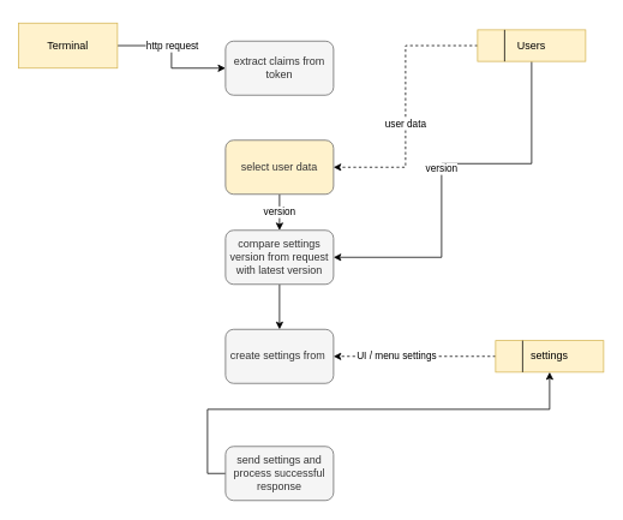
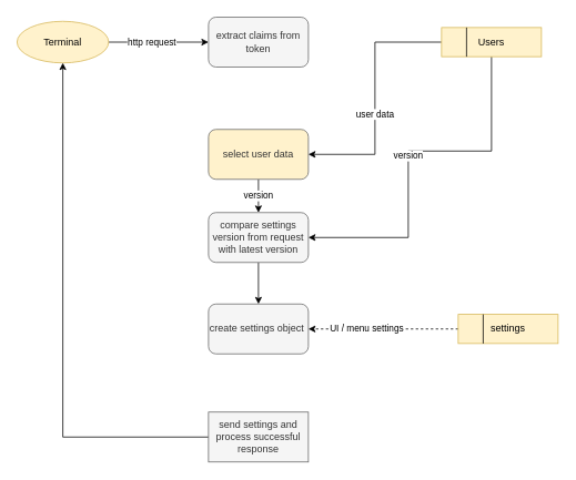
  <mxCell id="0" />
  <mxCell id="1" parent="0" />
  <mxCell id="2" style="edgeStyle=orthogonalEdgeStyle;rounded=0;orthogonalLoop=1;jettySize=auto;html=1;exitX=1;exitY=0.5;exitDx=0;exitDy=0;entryX=0;entryY=0.5;entryDx=0;entryDy=0;" edge="1" parent="1" source="4" target="5"><mxGeometry relative="1" as="geometry" /></mxCell>
  <mxCell id="3" value="http request" style="edgeLabel;html=1;align=center;verticalAlign=middle;resizable=0;points=[];" vertex="1" connectable="0" parent="2"><mxGeometry x="-0.267" y="-1" relative="1" as="geometry"><mxPoint x="7" y="-1" as="offset" /></mxGeometry></mxCell>
- <mxCell id="4" value="Terminal" style="rounded=0;whiteSpace=wrap;html=1;fillColor=#fff2cc;strokeColor=#d6b656;" vertex="1" parent="1"><mxGeometry x="20" y="25" width="110" height="50" as="geometry" /></mxCell>
- <mxCell id="5" value="extract claims from token" style="rounded=1;whiteSpace=wrap;html=1;fillColor=#f5f5f5;strokeColor=#666666;fontColor=#333333;" vertex="1" parent="1"><mxGeometry x="250" y="45" width="120" height="60" as="geometry" /></mxCell>
+ <mxCell id="4" value="Terminal" style="ellipse;whiteSpace=wrap;html=1;fillColor=#fff2cc;strokeColor=#d6b656;" vertex="1" parent="1"><mxGeometry x="20" y="25" width="110" height="50" as="geometry" /></mxCell>
+ <mxCell id="5" value="extract claims from token" style="rounded=1;whiteSpace=wrap;html=1;fillColor=#f5f5f5;strokeColor=#666666;fontColor=#333333;" vertex="1" parent="1"><mxGeometry x="250" y="20" width="120" height="60" as="geometry" /></mxCell>
  <mxCell id="6" value="version" style="edgeStyle=orthogonalEdgeStyle;rounded=0;orthogonalLoop=1;jettySize=auto;html=1;exitX=0.5;exitY=1;exitDx=0;exitDy=0;entryX=0.5;entryY=0;entryDx=0;entryDy=0;endArrow=classic;endFill=1;" edge="1" parent="1" source="7" target="14"><mxGeometry relative="1" as="geometry" /></mxCell>
  <mxCell id="7" value="select user data&lt;br&gt;" style="rounded=1;whiteSpace=wrap;html=1;fillColor=#fff2cc;strokeColor=#666666;fontColor=#333333;" vertex="1" parent="1"><mxGeometry x="250" y="155" width="120" height="60" as="geometry" /></mxCell>
- <mxCell id="8" style="edgeStyle=orthogonalEdgeStyle;rounded=0;orthogonalLoop=1;jettySize=auto;html=1;exitX=0;exitY=0.5;exitDx=0;exitDy=0;entryX=1;entryY=0.5;entryDx=0;entryDy=0;endArrow=classic;endFill=1;dashed=1;" edge="1" parent="1" source="11" target="7"><mxGeometry relative="1" as="geometry" /></mxCell>
+ <mxCell id="8" style="edgeStyle=orthogonalEdgeStyle;rounded=0;orthogonalLoop=1;jettySize=auto;html=1;exitX=0;exitY=0.5;exitDx=0;exitDy=0;entryX=1;entryY=0.5;entryDx=0;entryDy=0;endArrow=classic;endFill=1;" edge="1" parent="1" source="11" target="7"><mxGeometry relative="1" as="geometry" /></mxCell>
  <mxCell id="9" value="user data" style="edgeLabel;html=1;align=center;verticalAlign=middle;resizable=0;points=[];" vertex="1" connectable="0" parent="8"><mxGeometry x="0.125" y="-1" relative="1" as="geometry"><mxPoint as="offset" /></mxGeometry></mxCell>
  <mxCell id="10" value="version" style="edgeStyle=orthogonalEdgeStyle;rounded=0;orthogonalLoop=1;jettySize=auto;html=1;exitX=0.5;exitY=1;exitDx=0;exitDy=0;endArrow=classic;endFill=1;entryX=1;entryY=0.5;entryDx=0;entryDy=0;" edge="1" parent="1" source="11" target="14"><mxGeometry relative="1" as="geometry"><mxPoint x="380" y="295" as="targetPoint" /><Array as="points"><mxPoint x="590" y="181" /><mxPoint x="490" y="181" /><mxPoint x="490" y="285" /></Array></mxGeometry></mxCell>
  <mxCell id="11" value="Users" style="rounded=0;whiteSpace=wrap;html=1;fillColor=#fff2cc;strokeColor=#d6b656;" vertex="1" parent="1"><mxGeometry x="530" y="32.5" width="120" height="35" as="geometry" /></mxCell>
  <mxCell id="12" style="edgeStyle=orthogonalEdgeStyle;rounded=0;orthogonalLoop=1;jettySize=auto;html=1;exitX=0.25;exitY=0;exitDx=0;exitDy=0;entryX=0.25;entryY=1;entryDx=0;entryDy=0;endArrow=none;endFill=0;" edge="1" parent="1" source="11" target="11"><mxGeometry relative="1" as="geometry" /></mxCell>
  <mxCell id="13" style="edgeStyle=orthogonalEdgeStyle;rounded=0;orthogonalLoop=1;jettySize=auto;html=1;exitX=0.5;exitY=1;exitDx=0;exitDy=0;entryX=0.5;entryY=0;entryDx=0;entryDy=0;endArrow=classic;endFill=1;" edge="1" parent="1" source="14" target="18"><mxGeometry relative="1" as="geometry" /></mxCell>
  <mxCell id="14" value="compare settings version from request with latest version" style="rounded=1;whiteSpace=wrap;html=1;fillColor=#f5f5f5;strokeColor=#666666;fontColor=#333333;" vertex="1" parent="1"><mxGeometry x="250" y="255" width="120" height="60" as="geometry" /></mxCell>
  <mxCell id="15" value="UI / menu settings" style="edgeStyle=orthogonalEdgeStyle;rounded=0;orthogonalLoop=1;jettySize=auto;html=1;exitX=0;exitY=0.5;exitDx=0;exitDy=0;entryX=1;entryY=0.5;entryDx=0;entryDy=0;endArrow=classic;endFill=1;dashed=1;" edge="1" parent="1" source="16" target="18"><mxGeometry x="0.222" relative="1" as="geometry"><mxPoint as="offset" /></mxGeometry></mxCell>
  <mxCell id="16" value="settings" style="rounded=0;whiteSpace=wrap;html=1;fillColor=#fff2cc;strokeColor=#d6b656;" vertex="1" parent="1"><mxGeometry x="550" y="377.5" width="120" height="35" as="geometry" /></mxCell>
  <mxCell id="17" style="edgeStyle=orthogonalEdgeStyle;rounded=0;orthogonalLoop=1;jettySize=auto;html=1;exitX=0.25;exitY=0;exitDx=0;exitDy=0;entryX=0.25;entryY=1;entryDx=0;entryDy=0;endArrow=none;endFill=0;" edge="1" parent="1" source="16" target="16"><mxGeometry relative="1" as="geometry" /></mxCell>
- <mxCell id="18" value="create settings from&amp;nbsp;" style="rounded=1;whiteSpace=wrap;html=1;fillColor=#f5f5f5;strokeColor=#666666;fontColor=#333333;" vertex="1" parent="1"><mxGeometry x="250" y="365" width="120" height="60" as="geometry" /></mxCell>
- <mxCell id="19" style="edgeStyle=orthogonalEdgeStyle;rounded=0;orthogonalLoop=1;jettySize=auto;html=1;exitX=0;exitY=0.5;exitDx=0;exitDy=0;endArrow=classic;endFill=1;" edge="1" parent="1" source="20" target="16"><mxGeometry relative="1" as="geometry"><mxPoint x="70" y="125" as="targetPoint" /></mxGeometry></mxCell>
- <mxCell id="20" value="send settings and process successful response" style="rounded=1;whiteSpace=wrap;html=1;fillColor=#f5f5f5;strokeColor=#666666;fontColor=#333333;" vertex="1" parent="1"><mxGeometry x="250" y="495" width="120" height="60" as="geometry" /></mxCell>
+ <mxCell id="18" value="create settings object&amp;nbsp;" style="rounded=1;whiteSpace=wrap;html=1;fillColor=#f5f5f5;strokeColor=#666666;fontColor=#333333;" vertex="1" parent="1"><mxGeometry x="250" y="365" width="120" height="60" as="geometry" /></mxCell>
+ <mxCell id="19" style="edgeStyle=orthogonalEdgeStyle;rounded=0;orthogonalLoop=1;jettySize=auto;html=1;exitX=0;exitY=0.5;exitDx=0;exitDy=0;endArrow=classic;endFill=1;entryX=0.5;entryY=1;entryDx=0;entryDy=0;" edge="1" parent="1" source="20" target="4"><mxGeometry relative="1" as="geometry"><mxPoint x="70" y="125" as="targetPoint" /></mxGeometry></mxCell>
+ <mxCell id="20" value="send settings and process successful response" style="whiteSpace=wrap;html=1;fillColor=#f5f5f5;strokeColor=#666666;fontColor=#333333;rounded=0;" vertex="1" parent="1"><mxGeometry x="250" y="495" width="120" height="60" as="geometry" /></mxCell>
